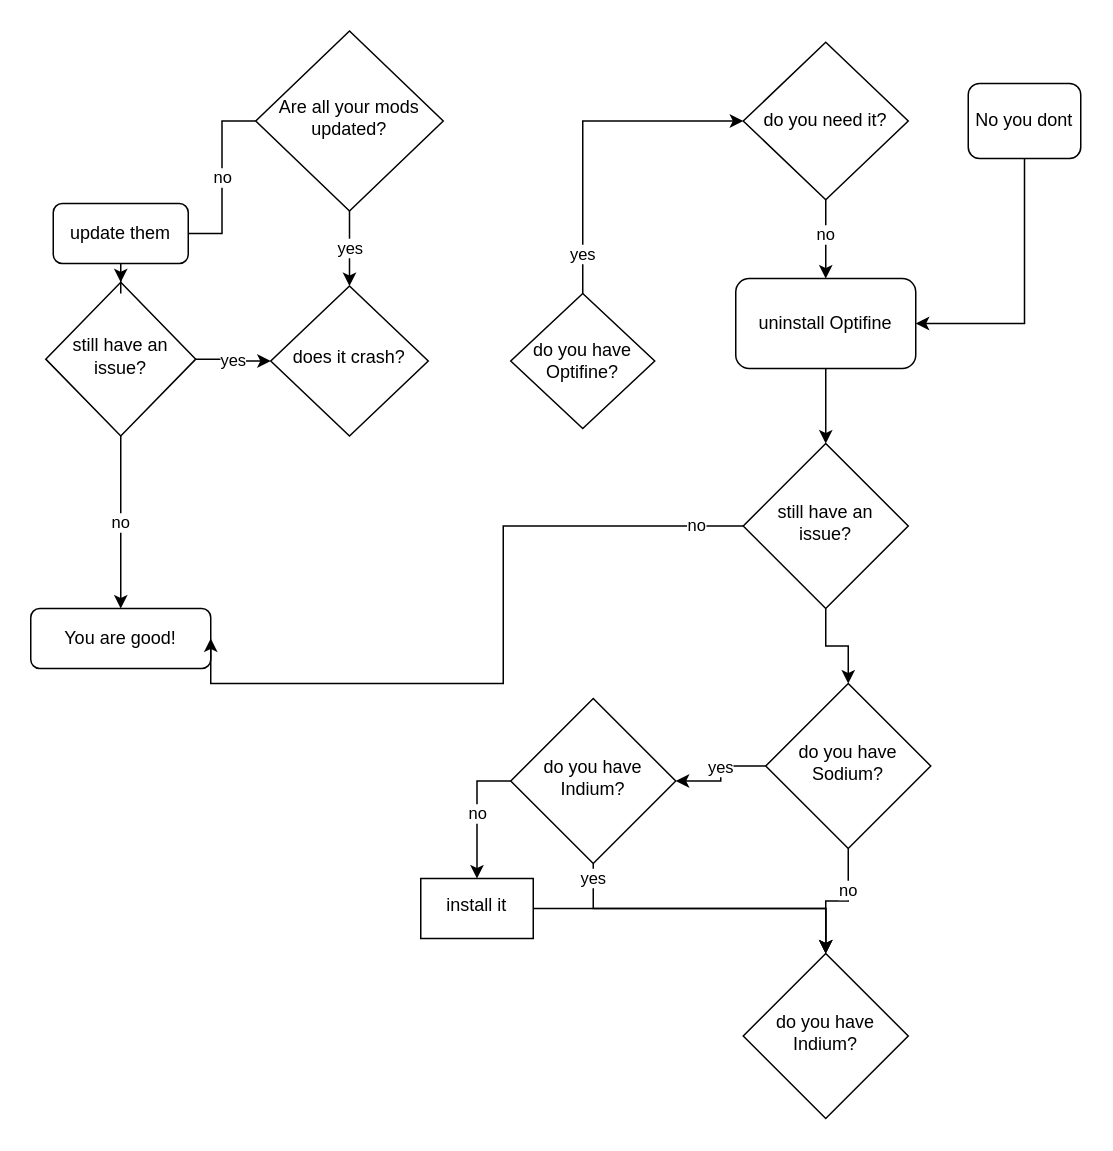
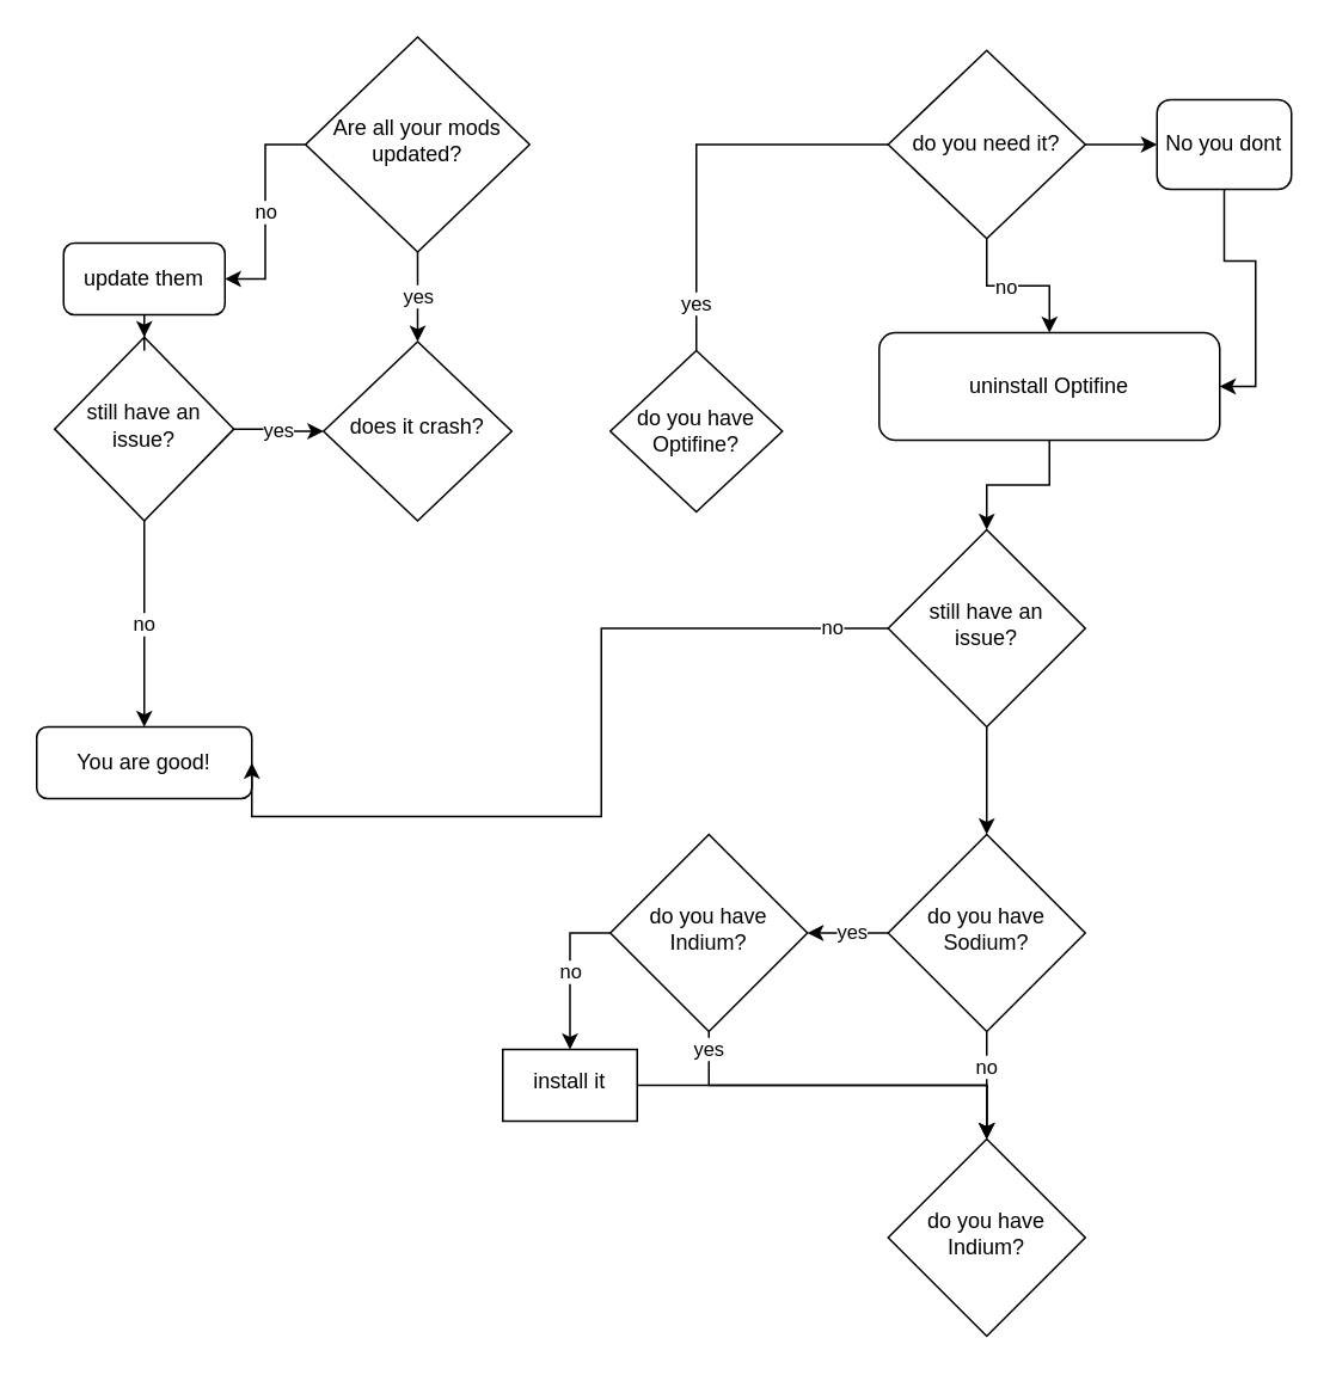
  <mxCell id="0" />
  <mxCell id="1" parent="0" />
- <mxCell id="2" value="no" style="edgeStyle=orthogonalEdgeStyle;rounded=0;orthogonalLoop=1;jettySize=auto;html=1;endArrow=none;" edge="1" parent="1" source="4" target="13"><mxGeometry relative="1" as="geometry"><mxPoint as="offset" /></mxGeometry></mxCell>
+ <mxCell id="2" value="no" style="edgeStyle=orthogonalEdgeStyle;rounded=0;orthogonalLoop=1;jettySize=auto;html=1;" edge="1" parent="1" source="4" target="13"><mxGeometry relative="1" as="geometry"><mxPoint as="offset" /></mxGeometry></mxCell>
  <mxCell id="3" value="yes" style="edgeStyle=orthogonalEdgeStyle;rounded=0;orthogonalLoop=1;jettySize=auto;html=1;" edge="1" parent="1" source="4" target="32"><mxGeometry relative="1" as="geometry" /></mxCell>
  <mxCell id="4" value="Are all your mods updated?" style="rhombus;whiteSpace=wrap;html=1;shadow=0;fontFamily=Helvetica;fontSize=12;align=center;strokeWidth=1;spacing=6;spacingTop=-4;" parent="1" vertex="1"><mxGeometry x="170" y="20" width="125" height="120" as="geometry" /></mxCell>
  <mxCell id="5" value="no" style="edgeStyle=orthogonalEdgeStyle;rounded=0;orthogonalLoop=1;jettySize=auto;html=1;exitX=0.5;exitY=1;exitDx=0;exitDy=0;entryX=0.5;entryY=0;entryDx=0;entryDy=0;" edge="1" parent="1" source="7" target="8"><mxGeometry relative="1" as="geometry" /></mxCell>
  <mxCell id="6" value="yes" style="edgeStyle=orthogonalEdgeStyle;rounded=0;orthogonalLoop=1;jettySize=auto;html=1;" edge="1" parent="1" source="7" target="32"><mxGeometry relative="1" as="geometry" /></mxCell>
  <mxCell id="7" value="still have an issue?" style="rhombus;whiteSpace=wrap;html=1;shadow=0;fontFamily=Helvetica;fontSize=12;align=center;strokeWidth=1;spacing=6;spacingTop=-4;" parent="1" vertex="1"><mxGeometry x="30" y="187.5" width="100" height="102.5" as="geometry" /></mxCell>
  <mxCell id="8" value="You are good!" style="rounded=1;whiteSpace=wrap;html=1;fontSize=12;glass=0;strokeWidth=1;shadow=0;" parent="1" vertex="1"><mxGeometry x="20" y="405" width="120" height="40" as="geometry" /></mxCell>
  <mxCell id="9" value="no" style="edgeStyle=orthogonalEdgeStyle;rounded=0;orthogonalLoop=1;jettySize=auto;html=1;" edge="1" parent="1" source="11" target="17"><mxGeometry x="-0.143" relative="1" as="geometry"><mxPoint y="1" as="offset" /></mxGeometry></mxCell>
+ <mxCell id="10" value="" style="edgeStyle=orthogonalEdgeStyle;rounded=0;orthogonalLoop=1;jettySize=auto;html=1;" edge="1" parent="1" source="11" target="19"><mxGeometry relative="1" as="geometry" /></mxCell>
  <mxCell id="11" value="do you need it?" style="rhombus;whiteSpace=wrap;html=1;" vertex="1" parent="1"><mxGeometry x="495" y="27.5" width="110" height="105" as="geometry" /></mxCell>
  <mxCell id="12" value="" style="edgeStyle=orthogonalEdgeStyle;rounded=0;orthogonalLoop=1;jettySize=auto;html=1;" edge="1" parent="1" source="13" target="7"><mxGeometry relative="1" as="geometry" /></mxCell>
  <mxCell id="13" value="update them" style="rounded=1;whiteSpace=wrap;html=1;fontSize=12;glass=0;strokeWidth=1;shadow=0;" vertex="1" parent="1"><mxGeometry x="35" y="135" width="90" height="40" as="geometry" /></mxCell>
- <mxCell id="14" value="yes" style="edgeStyle=orthogonalEdgeStyle;rounded=0;orthogonalLoop=1;jettySize=auto;html=1;exitX=0.5;exitY=0;exitDx=0;exitDy=0;entryX=0;entryY=0.5;entryDx=0;entryDy=0;" edge="1" parent="1" source="15" target="11"><mxGeometry x="-0.767" relative="1" as="geometry"><mxPoint as="offset" /></mxGeometry></mxCell>
+ <mxCell id="14" value="yes" style="edgeStyle=orthogonalEdgeStyle;rounded=0;orthogonalLoop=1;jettySize=auto;html=1;exitX=0.5;exitY=0;exitDx=0;exitDy=0;entryX=0;entryY=0.5;entryDx=0;entryDy=0;endArrow=none;" edge="1" parent="1" source="15" target="11"><mxGeometry x="-0.767" relative="1" as="geometry"><mxPoint as="offset" /></mxGeometry></mxCell>
  <mxCell id="15" value="do you have Optifine?" style="rhombus;whiteSpace=wrap;html=1;" vertex="1" parent="1"><mxGeometry x="340" y="195" width="96" height="90" as="geometry" /></mxCell>
  <mxCell id="16" value="" style="edgeStyle=orthogonalEdgeStyle;rounded=0;orthogonalLoop=1;jettySize=auto;html=1;" edge="1" parent="1" source="17" target="22"><mxGeometry relative="1" as="geometry" /></mxCell>
- <mxCell id="17" value="uninstall Optifine" style="rounded=1;whiteSpace=wrap;html=1;" vertex="1" parent="1"><mxGeometry x="490" y="185" width="120" height="60" as="geometry" /></mxCell>
+ <mxCell id="17" value="uninstall Optifine" style="rounded=1;whiteSpace=wrap;html=1;" vertex="1" parent="1"><mxGeometry x="490" y="185" width="190" height="60" as="geometry" /></mxCell>
  <mxCell id="18" style="edgeStyle=orthogonalEdgeStyle;rounded=0;orthogonalLoop=1;jettySize=auto;html=1;exitX=0.5;exitY=1;exitDx=0;exitDy=0;entryX=1;entryY=0.5;entryDx=0;entryDy=0;" edge="1" parent="1" source="19" target="17"><mxGeometry relative="1" as="geometry" /></mxCell>
  <mxCell id="19" value="No you dont" style="rounded=1;whiteSpace=wrap;html=1;" vertex="1" parent="1"><mxGeometry x="645" y="55" width="75" height="50" as="geometry" /></mxCell>
  <mxCell id="20" value="no" style="edgeStyle=orthogonalEdgeStyle;rounded=0;orthogonalLoop=1;jettySize=auto;html=1;exitX=0;exitY=0.5;exitDx=0;exitDy=0;entryX=1;entryY=0.5;entryDx=0;entryDy=0;" edge="1" parent="1" source="22" target="8"><mxGeometry x="-0.873" relative="1" as="geometry"><Array as="points"><mxPoint x="335" y="350" /><mxPoint x="335" y="455" /></Array><mxPoint as="offset" /></mxGeometry></mxCell>
  <mxCell id="21" value="" style="edgeStyle=orthogonalEdgeStyle;rounded=0;orthogonalLoop=1;jettySize=auto;html=1;" edge="1" parent="1" source="22" target="25"><mxGeometry relative="1" as="geometry" /></mxCell>
  <mxCell id="22" value="still have an issue?" style="rhombus;whiteSpace=wrap;html=1;shadow=0;fontFamily=Helvetica;fontSize=12;align=center;strokeWidth=1;spacing=6;spacingTop=-4;" vertex="1" parent="1"><mxGeometry x="495" y="295" width="110" height="110" as="geometry" /></mxCell>
  <mxCell id="23" value="yes" style="edgeStyle=orthogonalEdgeStyle;rounded=0;orthogonalLoop=1;jettySize=auto;html=1;" edge="1" parent="1" source="25" target="28"><mxGeometry x="-0.111" relative="1" as="geometry"><mxPoint as="offset" /></mxGeometry></mxCell>
  <mxCell id="24" value="no" style="edgeStyle=orthogonalEdgeStyle;rounded=0;orthogonalLoop=1;jettySize=auto;html=1;" edge="1" parent="1" source="25" target="31"><mxGeometry x="-0.333" relative="1" as="geometry"><mxPoint as="offset" /></mxGeometry></mxCell>
- <mxCell id="25" value="do you have Sodium?" style="rhombus;whiteSpace=wrap;html=1;shadow=0;fontFamily=Helvetica;fontSize=12;align=center;strokeWidth=1;spacing=6;spacingTop=-4;" vertex="1" parent="1"><mxGeometry x="510" y="455" width="110" height="110" as="geometry" /></mxCell>
+ <mxCell id="25" value="do you have Sodium?" style="rhombus;whiteSpace=wrap;html=1;shadow=0;fontFamily=Helvetica;fontSize=12;align=center;strokeWidth=1;spacing=6;spacingTop=-4;" vertex="1" parent="1"><mxGeometry x="495" y="465" width="110" height="110" as="geometry" /></mxCell>
  <mxCell id="26" value="yes" style="edgeStyle=orthogonalEdgeStyle;rounded=0;orthogonalLoop=1;jettySize=auto;html=1;" edge="1" parent="1" source="28" target="31"><mxGeometry x="-0.907" relative="1" as="geometry"><Array as="points"><mxPoint x="395" y="605" /><mxPoint x="550" y="605" /></Array><mxPoint as="offset" /></mxGeometry></mxCell>
  <mxCell id="27" value="no" style="edgeStyle=orthogonalEdgeStyle;rounded=0;orthogonalLoop=1;jettySize=auto;html=1;exitX=0;exitY=0.5;exitDx=0;exitDy=0;entryX=0.5;entryY=0;entryDx=0;entryDy=0;" edge="1" parent="1" source="28" target="30"><mxGeometry relative="1" as="geometry" /></mxCell>
  <mxCell id="28" value="do you have Indium?" style="rhombus;whiteSpace=wrap;html=1;shadow=0;fontFamily=Helvetica;fontSize=12;align=center;strokeWidth=1;spacing=6;spacingTop=-4;" vertex="1" parent="1"><mxGeometry x="340" y="465" width="110" height="110" as="geometry" /></mxCell>
  <mxCell id="29" style="edgeStyle=orthogonalEdgeStyle;rounded=0;orthogonalLoop=1;jettySize=auto;html=1;exitX=1;exitY=0.5;exitDx=0;exitDy=0;entryX=0.5;entryY=0;entryDx=0;entryDy=0;" edge="1" parent="1" source="30" target="31"><mxGeometry relative="1" as="geometry" /></mxCell>
  <mxCell id="30" value="install it" style="whiteSpace=wrap;html=1;shadow=0;strokeWidth=1;spacing=6;spacingTop=-4;rounded=0;" vertex="1" parent="1"><mxGeometry x="280" y="585" width="75" height="40" as="geometry" /></mxCell>
  <mxCell id="31" value="do you have Indium?" style="rhombus;whiteSpace=wrap;html=1;shadow=0;fontFamily=Helvetica;fontSize=12;align=center;strokeWidth=1;spacing=6;spacingTop=-4;" vertex="1" parent="1"><mxGeometry x="495" y="635" width="110" height="110" as="geometry" /></mxCell>
  <mxCell id="32" value="does it crash?" style="rhombus;whiteSpace=wrap;html=1;shadow=0;fontFamily=Helvetica;fontSize=12;align=center;strokeWidth=1;spacing=6;spacingTop=-4;" vertex="1" parent="1"><mxGeometry x="180" y="190" width="105" height="100" as="geometry" /></mxCell>
